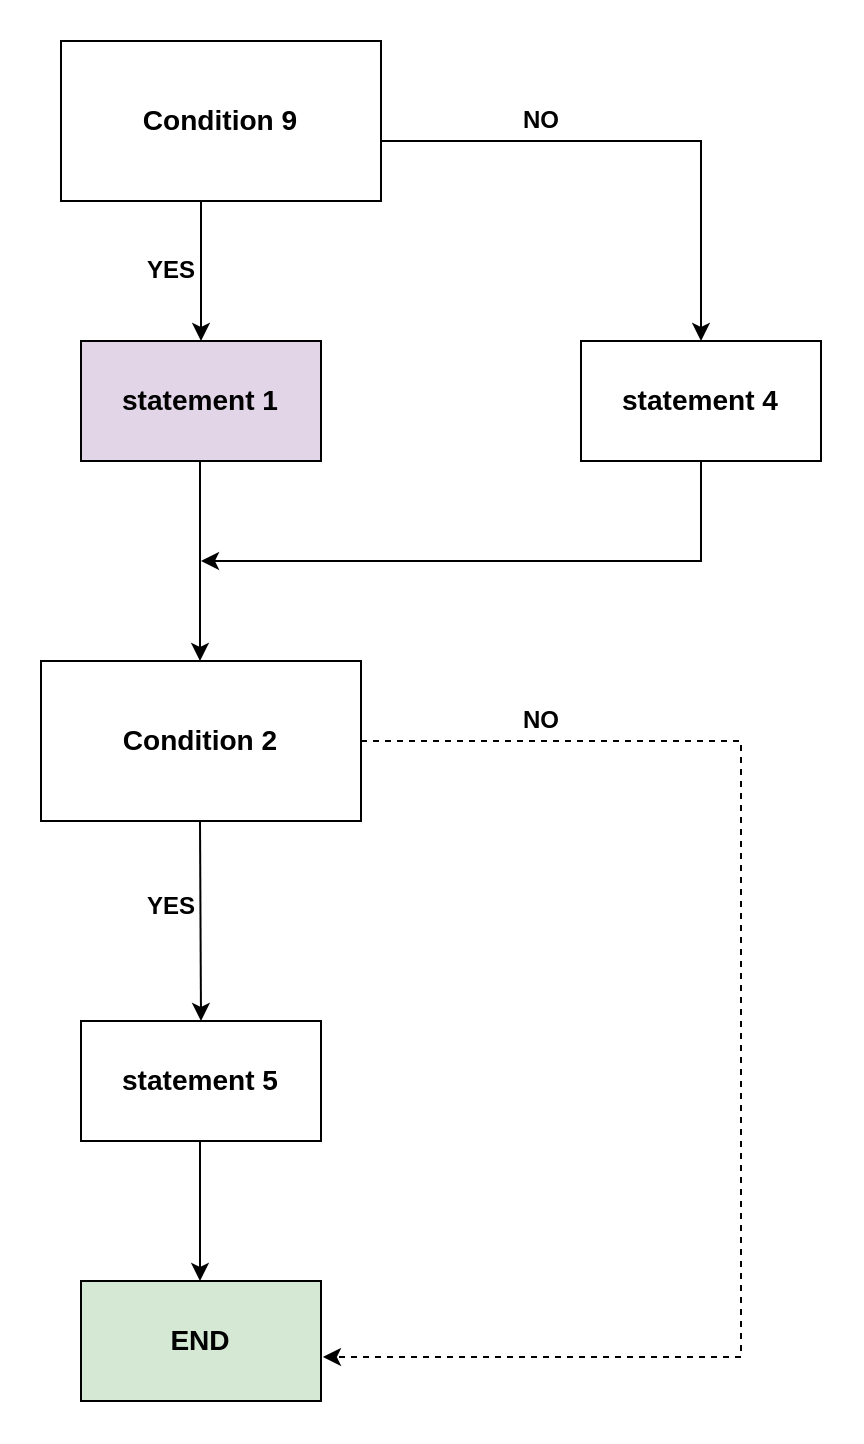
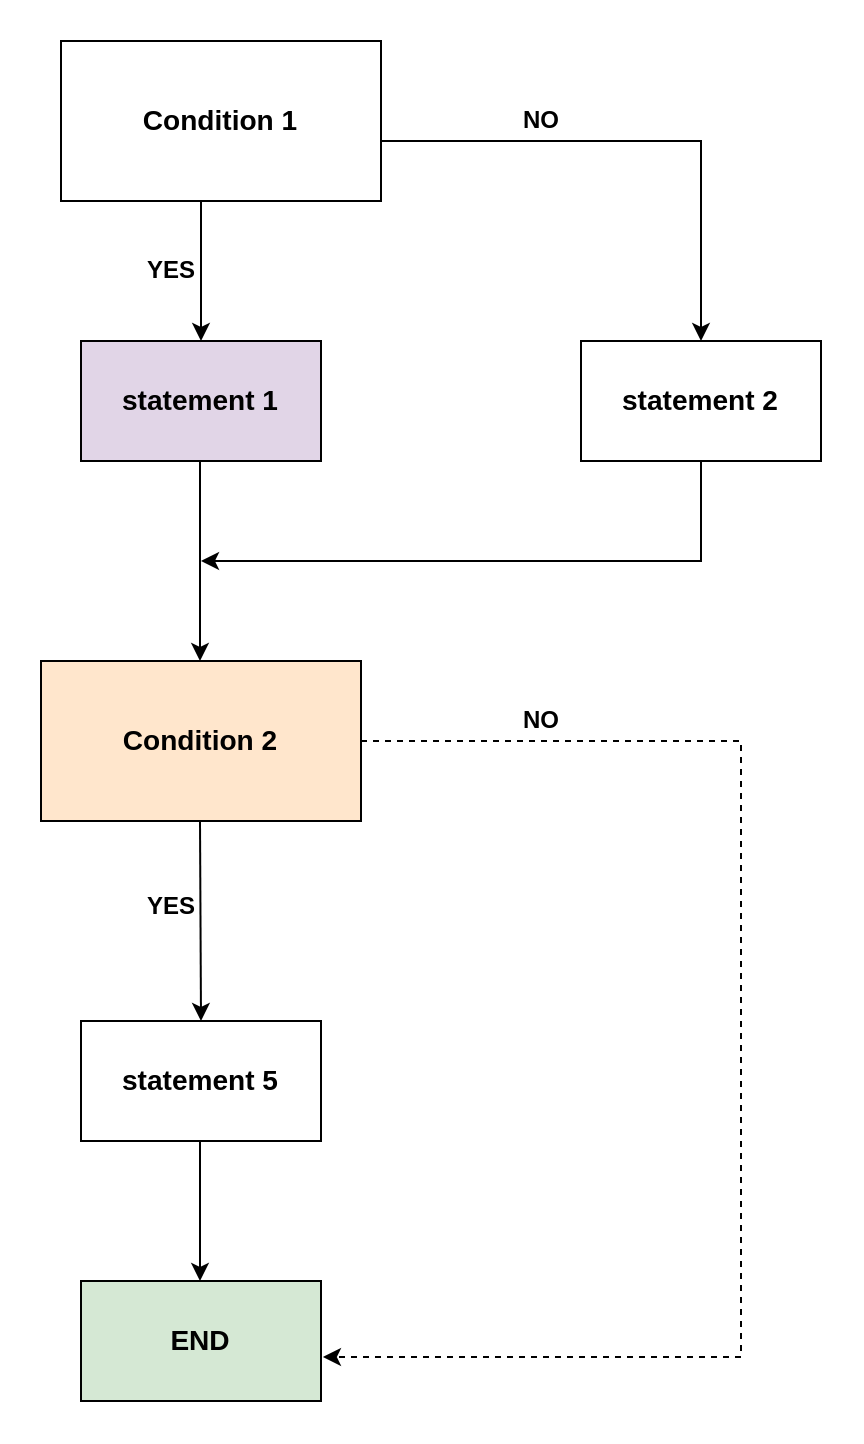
  <mxCell id="0" />
  <mxCell id="1" parent="0" />
- <mxCell id="2" value="&lt;h3&gt;Condition 9&lt;/h3&gt;" style="rounded=0;whiteSpace=wrap;html=1;" vertex="1" parent="1"><mxGeometry x="30" y="20" width="160" height="80" as="geometry" /></mxCell>
+ <mxCell id="2" value="&lt;h3&gt;Condition 1&lt;/h3&gt;" style="rounded=0;whiteSpace=wrap;html=1;" vertex="1" parent="1"><mxGeometry x="30" y="20" width="160" height="80" as="geometry" /></mxCell>
  <mxCell id="3" value="" style="endArrow=classic;html=1;rounded=0;" edge="1" parent="1"><mxGeometry width="50" height="50" relative="1" as="geometry"><mxPoint x="100" y="100" as="sourcePoint" /><mxPoint x="100" y="170" as="targetPoint" /></mxGeometry></mxCell>
  <mxCell id="4" value="" style="endArrow=classic;html=1;rounded=0;" edge="1" parent="1"><mxGeometry width="50" height="50" relative="1" as="geometry"><mxPoint x="190" y="70" as="sourcePoint" /><mxPoint x="350" y="170" as="targetPoint" /><Array as="points"><mxPoint x="350" y="70" /></Array></mxGeometry></mxCell>
  <mxCell id="5" value="&lt;h3&gt;statement 1&lt;/h3&gt;" style="rounded=0;whiteSpace=wrap;html=1;fillColor=#e1d5e7;" vertex="1" parent="1"><mxGeometry x="40" y="170" width="120" height="60" as="geometry" /></mxCell>
- <mxCell id="6" value="&lt;h3&gt;statement 4&lt;/h3&gt;" style="rounded=0;whiteSpace=wrap;html=1;" vertex="1" parent="1"><mxGeometry x="290" y="170" width="120" height="60" as="geometry" /></mxCell>
+ <mxCell id="6" value="&lt;h3&gt;statement 2&lt;/h3&gt;" style="rounded=0;whiteSpace=wrap;html=1;" vertex="1" parent="1"><mxGeometry x="290" y="170" width="120" height="60" as="geometry" /></mxCell>
  <mxCell id="7" value="&lt;h4&gt;YES&lt;/h4&gt;" style="text;html=1;align=center;verticalAlign=middle;resizable=0;points=[];autosize=1;strokeColor=none;fillColor=none;" vertex="1" parent="1"><mxGeometry x="60" y="105" width="50" height="60" as="geometry" /></mxCell>
  <mxCell id="8" value="&lt;h4&gt;NO&lt;/h4&gt;" style="text;html=1;align=center;verticalAlign=middle;resizable=0;points=[];autosize=1;strokeColor=none;fillColor=none;" vertex="1" parent="1"><mxGeometry x="250" y="30" width="40" height="60" as="geometry" /></mxCell>
  <mxCell id="9" value="" style="endArrow=classic;html=1;rounded=0;" edge="1" parent="1"><mxGeometry width="50" height="50" relative="1" as="geometry"><mxPoint x="99.5" y="230" as="sourcePoint" /><mxPoint x="99.5" y="330" as="targetPoint" /></mxGeometry></mxCell>
- <mxCell id="10" value="&lt;h3&gt;Condition 2&lt;/h3&gt;" style="rounded=0;whiteSpace=wrap;html=1;" vertex="1" parent="1"><mxGeometry x="20" y="330" width="160" height="80" as="geometry" /></mxCell>
+ <mxCell id="10" value="&lt;h3&gt;Condition 2&lt;/h3&gt;" style="rounded=0;whiteSpace=wrap;html=1;fillColor=#ffe6cc;" vertex="1" parent="1"><mxGeometry x="20" y="330" width="160" height="80" as="geometry" /></mxCell>
  <mxCell id="11" value="" style="endArrow=classic;html=1;rounded=0;exitX=0.5;exitY=1;exitDx=0;exitDy=0;" edge="1" parent="1" source="6"><mxGeometry width="50" height="50" relative="1" as="geometry"><mxPoint x="340" y="250" as="sourcePoint" /><mxPoint x="100" y="280" as="targetPoint" /><Array as="points"><mxPoint x="350" y="280" /></Array></mxGeometry></mxCell>
  <mxCell id="12" value="" style="endArrow=classic;html=1;rounded=0;" edge="1" parent="1"><mxGeometry width="50" height="50" relative="1" as="geometry"><mxPoint x="99.5" y="410" as="sourcePoint" /><mxPoint x="100" y="510" as="targetPoint" /></mxGeometry></mxCell>
  <mxCell id="13" value="&lt;h3&gt;statement 5&lt;/h3&gt;" style="rounded=0;whiteSpace=wrap;html=1;" vertex="1" parent="1"><mxGeometry x="40" y="510" width="120" height="60" as="geometry" /></mxCell>
  <mxCell id="14" value="" style="endArrow=classic;html=1;rounded=0;" edge="1" parent="1"><mxGeometry width="50" height="50" relative="1" as="geometry"><mxPoint x="99.5" y="570" as="sourcePoint" /><mxPoint x="99.5" y="640" as="targetPoint" /></mxGeometry></mxCell>
  <mxCell id="15" value="&lt;h3&gt;END&lt;/h3&gt;" style="rounded=0;whiteSpace=wrap;html=1;fillColor=#d5e8d4;" vertex="1" parent="1"><mxGeometry x="40" y="640" width="120" height="60" as="geometry" /></mxCell>
  <mxCell id="16" value="" style="endArrow=classic;html=1;rounded=0;exitX=1;exitY=0.5;exitDx=0;exitDy=0;entryX=1.008;entryY=0.633;entryDx=0;entryDy=0;entryPerimeter=0;dashed=1;" edge="1" parent="1" source="10" target="15"><mxGeometry width="50" height="50" relative="1" as="geometry"><mxPoint x="140" y="620" as="sourcePoint" /><mxPoint x="280" y="540" as="targetPoint" /><Array as="points"><mxPoint x="370" y="370" /><mxPoint x="370" y="678" /></Array></mxGeometry></mxCell>
  <mxCell id="17" value="&lt;h4&gt;YES&lt;/h4&gt;" style="text;html=1;align=center;verticalAlign=middle;resizable=0;points=[];autosize=1;strokeColor=none;fillColor=none;" vertex="1" parent="1"><mxGeometry x="60" y="423" width="50" height="60" as="geometry" /></mxCell>
  <mxCell id="18" value="&lt;h4&gt;NO&lt;/h4&gt;" style="text;html=1;align=center;verticalAlign=middle;resizable=0;points=[];autosize=1;strokeColor=none;fillColor=none;" vertex="1" parent="1"><mxGeometry x="250" y="330" width="40" height="60" as="geometry" /></mxCell>
